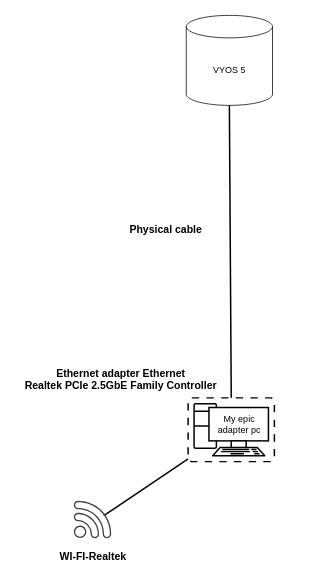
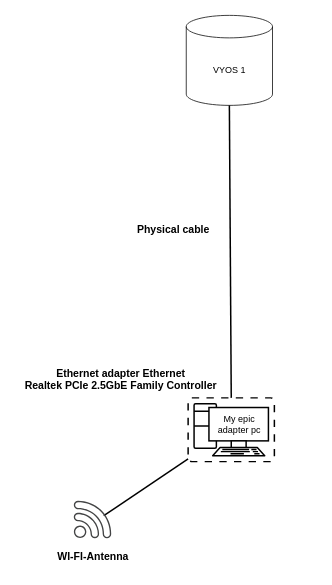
  <mxCell id="0" />
  <mxCell id="1" parent="0" />
- <mxCell id="2" value="VYOS 5" style="shape=cylinder3;whiteSpace=wrap;html=1;boundedLbl=1;backgroundOutline=1;size=15;direction=east;flipH=0;flipV=0;" parent="1" vertex="1"><mxGeometry x="247.5" y="20" width="115" height="120" as="geometry" /></mxCell>
+ <mxCell id="2" value="VYOS 1" style="shape=cylinder3;whiteSpace=wrap;html=1;boundedLbl=1;backgroundOutline=1;size=15;direction=east;flipH=0;flipV=0;" parent="1" vertex="1"><mxGeometry x="247.5" y="20" width="115" height="120" as="geometry" /></mxCell>
  <mxCell id="3" value="" style="group" parent="1" vertex="1" connectable="0"><mxGeometry x="170" y="530" width="250" height="133" as="geometry" /></mxCell>
  <mxCell id="4" value="" style="verticalAlign=top;verticalLabelPosition=bottom;labelPosition=center;align=center;html=1;outlineConnect=0;gradientDirection=north;strokeWidth=2;shape=mxgraph.networks.virtual_pc;fillStyle=auto;labelBackgroundColor=none;" parent="3" vertex="1"><mxGeometry x="80" width="115" height="85" as="geometry" /></mxCell>
  <mxCell id="5" value="My epic&lt;br&gt;adapter pc" style="text;html=1;align=center;verticalAlign=middle;resizable=0;points=[];autosize=1;strokeColor=none;fillColor=none;" parent="3" vertex="1"><mxGeometry x="107.5" y="15" width="80" height="40" as="geometry" /></mxCell>
  <mxCell id="6" value="" style="endArrow=none;html=1;rounded=0;strokeWidth=2;entryX=0.5;entryY=1;entryDx=0;entryDy=0;entryPerimeter=0;exitX=0.5;exitY=0;exitDx=0;exitDy=0;exitPerimeter=0;" edge="1" parent="1" source="4" target="2"><mxGeometry width="50" height="50" relative="1" as="geometry"><mxPoint x="306.565" y="432" as="sourcePoint" /><mxPoint x="303.44" y="160" as="targetPoint" /></mxGeometry></mxCell>
- <mxCell id="7" value="Physical cable" style="text;html=1;align=center;verticalAlign=middle;resizable=0;points=[];autosize=1;strokeColor=none;fillColor=none;fontSize=14;fontStyle=1" vertex="1" parent="1"><mxGeometry x="160" y="290" width="120" height="30" as="geometry" /></mxCell>
+ <mxCell id="7" value="Physical cable" style="text;html=1;align=center;verticalAlign=middle;resizable=0;points=[];autosize=1;strokeColor=none;fillColor=none;fontSize=14;fontStyle=1" vertex="1" parent="1"><mxGeometry x="170" y="290" width="120" height="30" as="geometry" /></mxCell>
  <mxCell id="8" value="" style="endArrow=none;html=1;rounded=0;strokeWidth=2;" edge="1" parent="1" target="4"><mxGeometry width="50" height="50" relative="1" as="geometry"><mxPoint x="137.5" y="687.16" as="sourcePoint" /><mxPoint x="247.5" y="609.996" as="targetPoint" /></mxGeometry></mxCell>
- <mxCell id="9" value="WI-FI-Realtek" style="text;html=1;align=center;verticalAlign=middle;resizable=0;points=[];autosize=1;strokeColor=none;fillColor=none;fontSize=14;fontStyle=1" vertex="1" parent="1"><mxGeometry x="62.5" y="727.16" width="120" height="30" as="geometry" /></mxCell>
+ <mxCell id="9" value="WI-FI-Antenna" style="text;html=1;align=center;verticalAlign=middle;resizable=0;points=[];autosize=1;strokeColor=none;fillColor=none;fontSize=14;fontStyle=1" vertex="1" parent="1"><mxGeometry x="62.5" y="727.16" width="120" height="30" as="geometry" /></mxCell>
  <mxCell id="10" value="" style="sketch=0;pointerEvents=1;shadow=0;dashed=0;html=1;strokeColor=none;fillColor=#434445;aspect=fixed;labelPosition=center;verticalLabelPosition=bottom;verticalAlign=top;align=center;outlineConnect=0;shape=mxgraph.vvd.wi_fi;" vertex="1" parent="1"><mxGeometry x="97.5" y="667.16" width="50" height="50" as="geometry" /></mxCell>
  <mxCell id="11" value="Ethernet adapter Ethernet&lt;br&gt;Realtek PCIe 2.5GbE Family Controller" style="text;html=1;align=center;verticalAlign=middle;resizable=0;points=[];autosize=1;strokeColor=none;fillColor=none;fontSize=14;fontStyle=1" vertex="1" parent="1"><mxGeometry x="20" y="480" width="280" height="50" as="geometry" /></mxCell>
